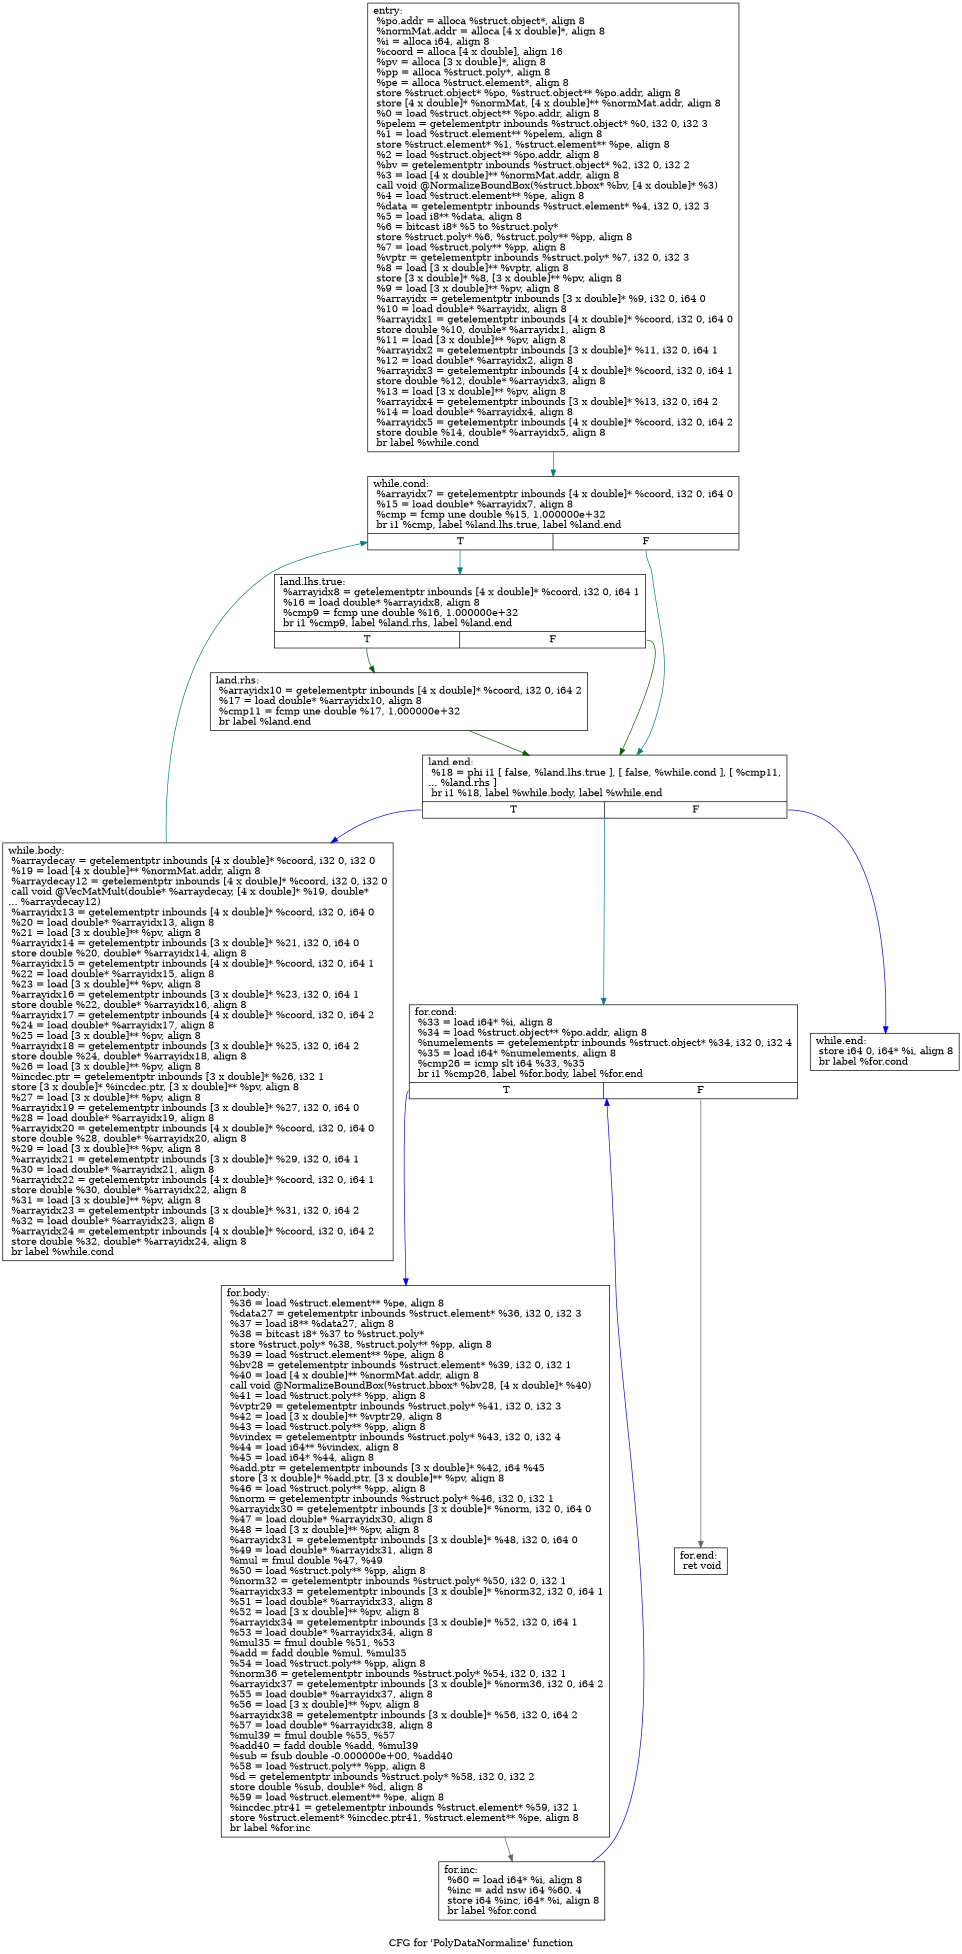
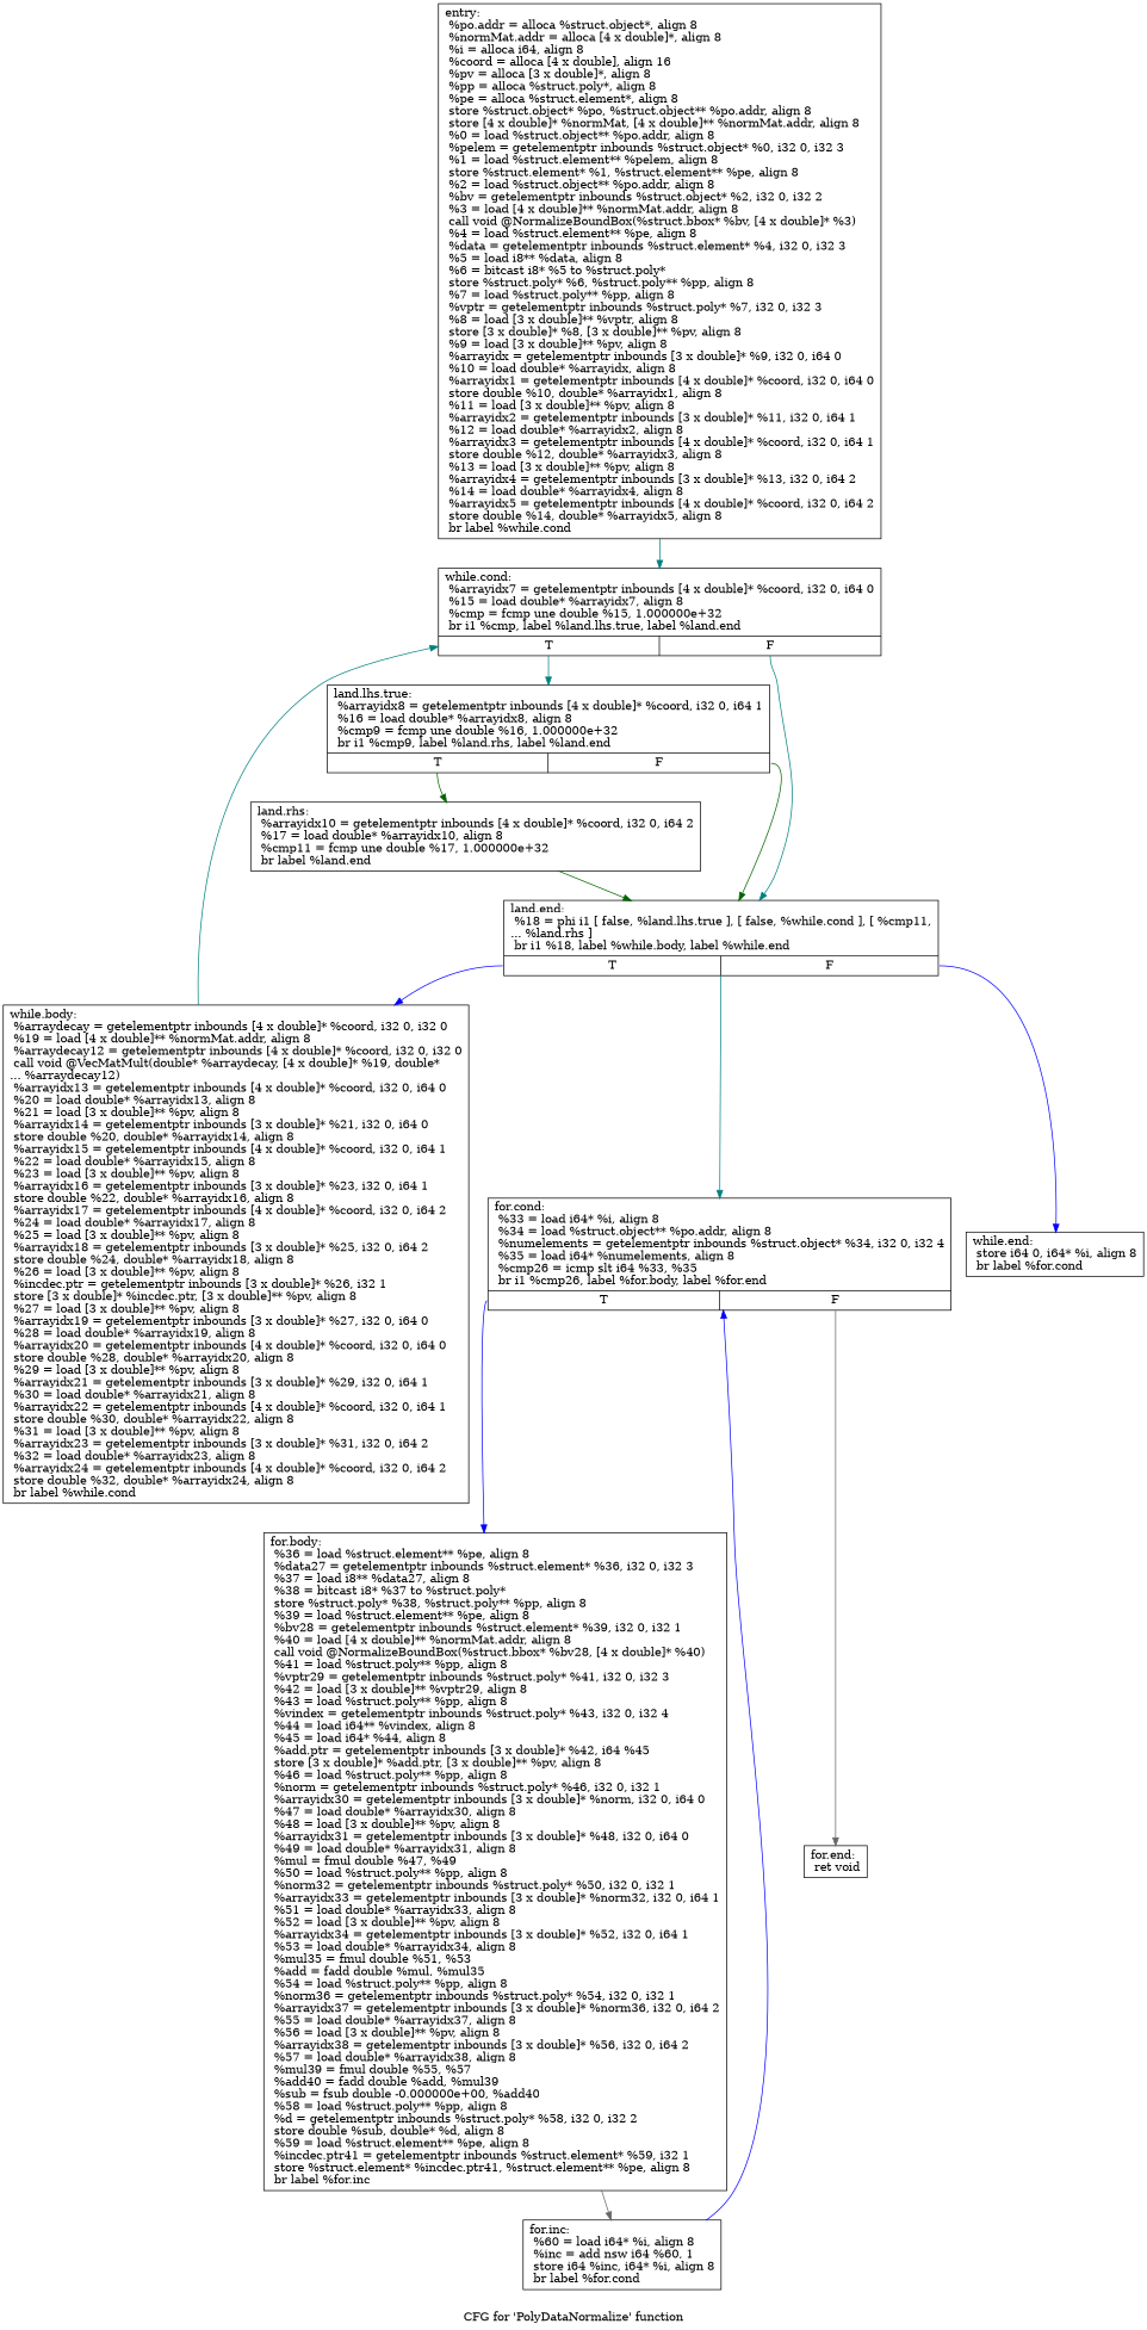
  digraph {
    label="CFG for 'PolyDataNormalize' function"
    node [shape=record]
    edge [color=teal]
    n1 [label="{entry:\l  %po.addr = alloca %struct.object*, align 8\l  %normMat.addr = alloca [4 x double]*, align 8\l  %i = alloca i64, align 8\l  %coord = alloca [4 x double], align 16\l  %pv = alloca [3 x double]*, align 8\l  %pp = alloca %struct.poly*, align 8\l  %pe = alloca %struct.element*, align 8\l  store %struct.object* %po, %struct.object** %po.addr, align 8\l  store [4 x double]* %normMat, [4 x double]** %normMat.addr, align 8\l  %0 = load %struct.object** %po.addr, align 8\l  %pelem = getelementptr inbounds %struct.object* %0, i32 0, i32 3\l  %1 = load %struct.element** %pelem, align 8\l  store %struct.element* %1, %struct.element** %pe, align 8\l  %2 = load %struct.object** %po.addr, align 8\l  %bv = getelementptr inbounds %struct.object* %2, i32 0, i32 2\l  %3 = load [4 x double]** %normMat.addr, align 8\l  call void @NormalizeBoundBox(%struct.bbox* %bv, [4 x double]* %3)\l  %4 = load %struct.element** %pe, align 8\l  %data = getelementptr inbounds %struct.element* %4, i32 0, i32 3\l  %5 = load i8** %data, align 8\l  %6 = bitcast i8* %5 to %struct.poly*\l  store %struct.poly* %6, %struct.poly** %pp, align 8\l  %7 = load %struct.poly** %pp, align 8\l  %vptr = getelementptr inbounds %struct.poly* %7, i32 0, i32 3\l  %8 = load [3 x double]** %vptr, align 8\l  store [3 x double]* %8, [3 x double]** %pv, align 8\l  %9 = load [3 x double]** %pv, align 8\l  %arrayidx = getelementptr inbounds [3 x double]* %9, i32 0, i64 0\l  %10 = load double* %arrayidx, align 8\l  %arrayidx1 = getelementptr inbounds [4 x double]* %coord, i32 0, i64 0\l  store double %10, double* %arrayidx1, align 8\l  %11 = load [3 x double]** %pv, align 8\l  %arrayidx2 = getelementptr inbounds [3 x double]* %11, i32 0, i64 1\l  %12 = load double* %arrayidx2, align 8\l  %arrayidx3 = getelementptr inbounds [4 x double]* %coord, i32 0, i64 1\l  store double %12, double* %arrayidx3, align 8\l  %13 = load [3 x double]** %pv, align 8\l  %arrayidx4 = getelementptr inbounds [3 x double]* %13, i32 0, i64 2\l  %14 = load double* %arrayidx4, align 8\l  %arrayidx5 = getelementptr inbounds [4 x double]* %coord, i32 0, i64 2\l  store double %14, double* %arrayidx5, align 8\l  br label %while.cond\l}"]
    n2 [label="{while.cond:                                       \l  %arrayidx7 = getelementptr inbounds [4 x double]* %coord, i32 0, i64 0\l  %15 = load double* %arrayidx7, align 8\l  %cmp = fcmp une double %15, 1.000000e+32\l  br i1 %cmp, label %land.lhs.true, label %land.end\l|{<s0>T|<s1>F}}"]
    n3 [label="{land.lhs.true:                                    \l  %arrayidx8 = getelementptr inbounds [4 x double]* %coord, i32 0, i64 1\l  %16 = load double* %arrayidx8, align 8\l  %cmp9 = fcmp une double %16, 1.000000e+32\l  br i1 %cmp9, label %land.rhs, label %land.end\l|{<s0>T|<s1>F}}"]
    n4 [label="{land.end:                                         \l  %18 = phi i1 [ false, %land.lhs.true ], [ false, %while.cond ], [ %cmp11,\l... %land.rhs ]\l  br i1 %18, label %while.body, label %while.end\l|{<s0>T|<s1>F}}"]
    n5 [label="{land.rhs:                                         \l  %arrayidx10 = getelementptr inbounds [4 x double]* %coord, i32 0, i64 2\l  %17 = load double* %arrayidx10, align 8\l  %cmp11 = fcmp une double %17, 1.000000e+32\l  br label %land.end\l}"]
    n6 [label="{while.body:                                       \l  %arraydecay = getelementptr inbounds [4 x double]* %coord, i32 0, i32 0\l  %19 = load [4 x double]** %normMat.addr, align 8\l  %arraydecay12 = getelementptr inbounds [4 x double]* %coord, i32 0, i32 0\l  call void @VecMatMult(double* %arraydecay, [4 x double]* %19, double*\l... %arraydecay12)\l  %arrayidx13 = getelementptr inbounds [4 x double]* %coord, i32 0, i64 0\l  %20 = load double* %arrayidx13, align 8\l  %21 = load [3 x double]** %pv, align 8\l  %arrayidx14 = getelementptr inbounds [3 x double]* %21, i32 0, i64 0\l  store double %20, double* %arrayidx14, align 8\l  %arrayidx15 = getelementptr inbounds [4 x double]* %coord, i32 0, i64 1\l  %22 = load double* %arrayidx15, align 8\l  %23 = load [3 x double]** %pv, align 8\l  %arrayidx16 = getelementptr inbounds [3 x double]* %23, i32 0, i64 1\l  store double %22, double* %arrayidx16, align 8\l  %arrayidx17 = getelementptr inbounds [4 x double]* %coord, i32 0, i64 2\l  %24 = load double* %arrayidx17, align 8\l  %25 = load [3 x double]** %pv, align 8\l  %arrayidx18 = getelementptr inbounds [3 x double]* %25, i32 0, i64 2\l  store double %24, double* %arrayidx18, align 8\l  %26 = load [3 x double]** %pv, align 8\l  %incdec.ptr = getelementptr inbounds [3 x double]* %26, i32 1\l  store [3 x double]* %incdec.ptr, [3 x double]** %pv, align 8\l  %27 = load [3 x double]** %pv, align 8\l  %arrayidx19 = getelementptr inbounds [3 x double]* %27, i32 0, i64 0\l  %28 = load double* %arrayidx19, align 8\l  %arrayidx20 = getelementptr inbounds [4 x double]* %coord, i32 0, i64 0\l  store double %28, double* %arrayidx20, align 8\l  %29 = load [3 x double]** %pv, align 8\l  %arrayidx21 = getelementptr inbounds [3 x double]* %29, i32 0, i64 1\l  %30 = load double* %arrayidx21, align 8\l  %arrayidx22 = getelementptr inbounds [4 x double]* %coord, i32 0, i64 1\l  store double %30, double* %arrayidx22, align 8\l  %31 = load [3 x double]** %pv, align 8\l  %arrayidx23 = getelementptr inbounds [3 x double]* %31, i32 0, i64 2\l  %32 = load double* %arrayidx23, align 8\l  %arrayidx24 = getelementptr inbounds [4 x double]* %coord, i32 0, i64 2\l  store double %32, double* %arrayidx24, align 8\l  br label %while.cond\l}"]
    n7 [label="{while.end:                                        \l  store i64 0, i64* %i, align 8\l  br label %for.cond\l}"]
    n8 [label="{for.cond:                                         \l  %33 = load i64* %i, align 8\l  %34 = load %struct.object** %po.addr, align 8\l  %numelements = getelementptr inbounds %struct.object* %34, i32 0, i32 4\l  %35 = load i64* %numelements, align 8\l  %cmp26 = icmp slt i64 %33, %35\l  br i1 %cmp26, label %for.body, label %for.end\l|{<s0>T|<s1>F}}"]
    n9 [label="{for.body:                                         \l  %36 = load %struct.element** %pe, align 8\l  %data27 = getelementptr inbounds %struct.element* %36, i32 0, i32 3\l  %37 = load i8** %data27, align 8\l  %38 = bitcast i8* %37 to %struct.poly*\l  store %struct.poly* %38, %struct.poly** %pp, align 8\l  %39 = load %struct.element** %pe, align 8\l  %bv28 = getelementptr inbounds %struct.element* %39, i32 0, i32 1\l  %40 = load [4 x double]** %normMat.addr, align 8\l  call void @NormalizeBoundBox(%struct.bbox* %bv28, [4 x double]* %40)\l  %41 = load %struct.poly** %pp, align 8\l  %vptr29 = getelementptr inbounds %struct.poly* %41, i32 0, i32 3\l  %42 = load [3 x double]** %vptr29, align 8\l  %43 = load %struct.poly** %pp, align 8\l  %vindex = getelementptr inbounds %struct.poly* %43, i32 0, i32 4\l  %44 = load i64** %vindex, align 8\l  %45 = load i64* %44, align 8\l  %add.ptr = getelementptr inbounds [3 x double]* %42, i64 %45\l  store [3 x double]* %add.ptr, [3 x double]** %pv, align 8\l  %46 = load %struct.poly** %pp, align 8\l  %norm = getelementptr inbounds %struct.poly* %46, i32 0, i32 1\l  %arrayidx30 = getelementptr inbounds [3 x double]* %norm, i32 0, i64 0\l  %47 = load double* %arrayidx30, align 8\l  %48 = load [3 x double]** %pv, align 8\l  %arrayidx31 = getelementptr inbounds [3 x double]* %48, i32 0, i64 0\l  %49 = load double* %arrayidx31, align 8\l  %mul = fmul double %47, %49\l  %50 = load %struct.poly** %pp, align 8\l  %norm32 = getelementptr inbounds %struct.poly* %50, i32 0, i32 1\l  %arrayidx33 = getelementptr inbounds [3 x double]* %norm32, i32 0, i64 1\l  %51 = load double* %arrayidx33, align 8\l  %52 = load [3 x double]** %pv, align 8\l  %arrayidx34 = getelementptr inbounds [3 x double]* %52, i32 0, i64 1\l  %53 = load double* %arrayidx34, align 8\l  %mul35 = fmul double %51, %53\l  %add = fadd double %mul, %mul35\l  %54 = load %struct.poly** %pp, align 8\l  %norm36 = getelementptr inbounds %struct.poly* %54, i32 0, i32 1\l  %arrayidx37 = getelementptr inbounds [3 x double]* %norm36, i32 0, i64 2\l  %55 = load double* %arrayidx37, align 8\l  %56 = load [3 x double]** %pv, align 8\l  %arrayidx38 = getelementptr inbounds [3 x double]* %56, i32 0, i64 2\l  %57 = load double* %arrayidx38, align 8\l  %mul39 = fmul double %55, %57\l  %add40 = fadd double %add, %mul39\l  %sub = fsub double -0.000000e+00, %add40\l  %58 = load %struct.poly** %pp, align 8\l  %d = getelementptr inbounds %struct.poly* %58, i32 0, i32 2\l  store double %sub, double* %d, align 8\l  %59 = load %struct.element** %pe, align 8\l  %incdec.ptr41 = getelementptr inbounds %struct.element* %59, i32 1\l  store %struct.element* %incdec.ptr41, %struct.element** %pe, align 8\l  br label %for.inc\l}"]
    n10 [label="{for.end:                                          \l  ret void\l}"]
-   n11 [label="{for.inc:                                          \l  %60 = load i64* %i, align 8\l  %inc = add nsw i64 %60, 4\l  store i64 %inc, i64* %i, align 8\l  br label %for.cond\l}"]
+   n11 [label="{for.inc:                                          \l  %60 = load i64* %i, align 8\l  %inc = add nsw i64 %60, 1\l  store i64 %inc, i64* %i, align 8\l  br label %for.cond\l}"]
    n1 -> n2
    n2 -> n3 [tailport=s0]
    n2 -> n4 [tailport=s1]
    n3 -> n4 [color=darkgreen tailport=s1]
    n3 -> n5 [color=darkgreen tailport=s0]
    n4 -> n6 [color=blue tailport=s0]
    n4 -> n7 [color=blue tailport=s1]
    n4 -> n8
    n5 -> n4 [color=darkgreen]
    n6 -> n2
    n8 -> n9 [color=blue tailport=s0]
    n8 -> n10 [color=gray40 tailport=s1]
    n9 -> n11 [color=gray40]
    n11 -> n8 [color=blue]
  }
